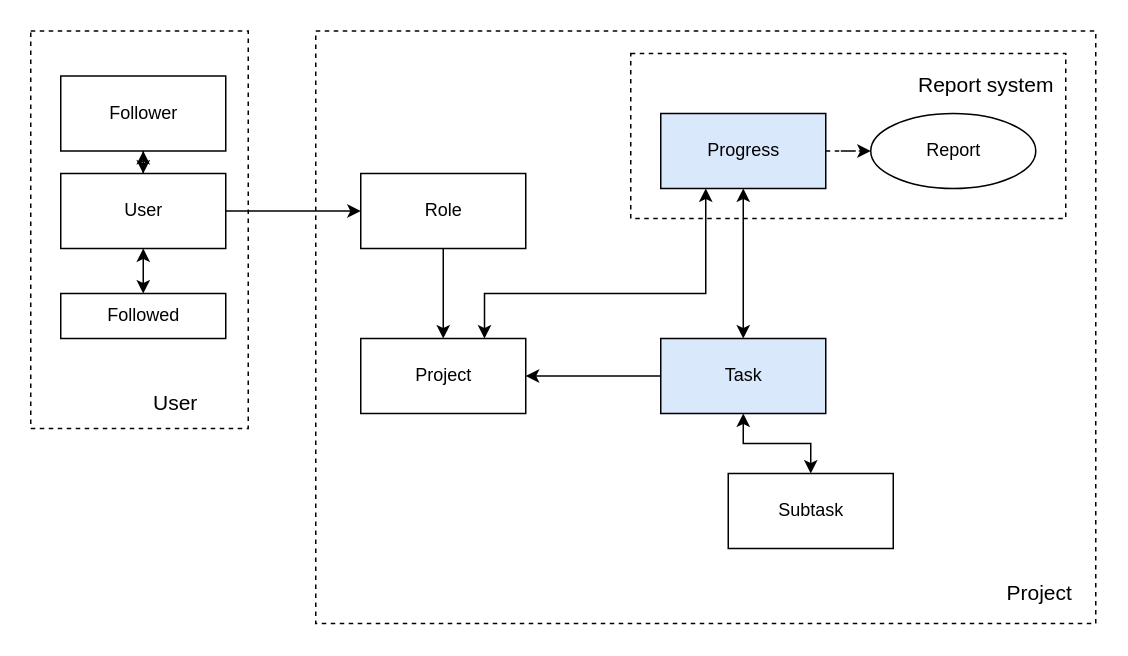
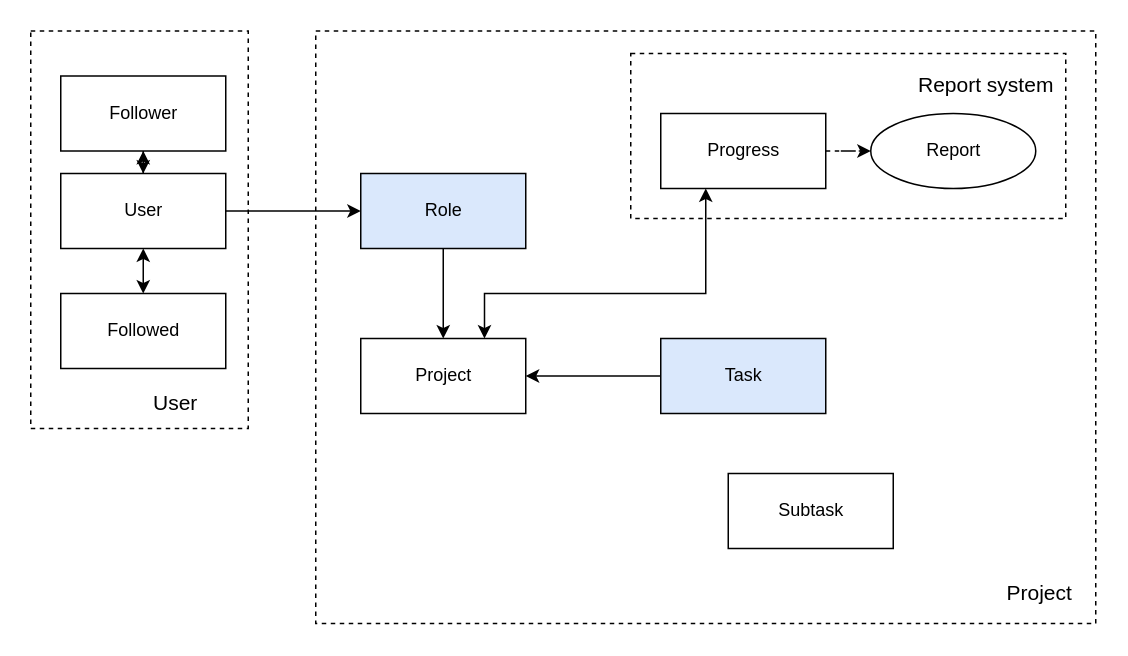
  <mxCell id="0" />
  <mxCell id="1" parent="0" />
  <mxCell id="2" value="" style="rounded=0;whiteSpace=wrap;html=1;fillColor=none;dashed=1;" vertex="1" parent="1"><mxGeometry x="210" y="20" width="520" height="395" as="geometry" /></mxCell>
  <mxCell id="3" value="" style="rounded=0;whiteSpace=wrap;html=1;fillColor=none;dashed=1;" vertex="1" parent="1"><mxGeometry x="420" y="35" width="290" height="110" as="geometry" /></mxCell>
  <mxCell id="4" value="Project" style="html=1;" vertex="1" parent="1"><mxGeometry x="240" y="225" width="110" height="50" as="geometry" /></mxCell>
  <mxCell id="5" style="edgeStyle=orthogonalEdgeStyle;rounded=0;orthogonalLoop=1;jettySize=auto;html=1;entryX=1;entryY=0.5;entryDx=0;entryDy=0;" edge="1" parent="1" source="6" target="4"><mxGeometry relative="1" as="geometry" /></mxCell>
  <mxCell id="6" value="Task&lt;br&gt;" style="html=1;fillColor=#dae8fc;" vertex="1" parent="1"><mxGeometry x="440" y="225" width="110" height="50" as="geometry" /></mxCell>
- <mxCell id="7" style="edgeStyle=orthogonalEdgeStyle;rounded=0;orthogonalLoop=1;jettySize=auto;html=1;startArrow=classic;startFill=1;" edge="1" parent="1" source="8" target="6"><mxGeometry relative="1" as="geometry" /></mxCell>
  <mxCell id="8" value="Subtask&lt;br&gt;" style="html=1;" vertex="1" parent="1"><mxGeometry x="485" y="315" width="110" height="50" as="geometry" /></mxCell>
  <mxCell id="9" style="edgeStyle=orthogonalEdgeStyle;rounded=0;orthogonalLoop=1;jettySize=auto;html=1;" edge="1" parent="1" source="12" target="14"><mxGeometry relative="1" as="geometry" /></mxCell>
  <mxCell id="10" style="edgeStyle=orthogonalEdgeStyle;rounded=0;orthogonalLoop=1;jettySize=auto;html=1;startArrow=classic;startFill=1;" edge="1" parent="1" source="12" target="19"><mxGeometry relative="1" as="geometry" /></mxCell>
  <mxCell id="11" style="edgeStyle=orthogonalEdgeStyle;rounded=0;orthogonalLoop=1;jettySize=auto;html=1;startArrow=classic;startFill=1;" edge="1" parent="1" source="12" target="20"><mxGeometry relative="1" as="geometry" /></mxCell>
  <mxCell id="12" value="User" style="html=1;" vertex="1" parent="1"><mxGeometry x="40" y="115" width="110" height="50" as="geometry" /></mxCell>
  <mxCell id="13" style="edgeStyle=orthogonalEdgeStyle;rounded=0;orthogonalLoop=1;jettySize=auto;html=1;" edge="1" parent="1" source="14" target="4"><mxGeometry relative="1" as="geometry" /></mxCell>
- <mxCell id="14" value="Role" style="html=1;" vertex="1" parent="1"><mxGeometry x="240" y="115" width="110" height="50" as="geometry" /></mxCell>
- <mxCell id="15" style="edgeStyle=orthogonalEdgeStyle;rounded=0;orthogonalLoop=1;jettySize=auto;html=1;entryX=0.5;entryY=0;entryDx=0;entryDy=0;startArrow=classic;startFill=1;" edge="1" parent="1" source="18" target="6"><mxGeometry relative="1" as="geometry" /></mxCell>
+ <mxCell id="14" value="Role" style="html=1;fillColor=#dae8fc;" vertex="1" parent="1"><mxGeometry x="240" y="115" width="110" height="50" as="geometry" /></mxCell>
  <mxCell id="16" style="edgeStyle=orthogonalEdgeStyle;rounded=0;orthogonalLoop=1;jettySize=auto;html=1;entryX=0.75;entryY=0;entryDx=0;entryDy=0;startArrow=classic;startFill=1;" edge="1" parent="1" source="18" target="4"><mxGeometry relative="1" as="geometry"><Array as="points"><mxPoint x="470" y="195" /><mxPoint x="323" y="195" /></Array></mxGeometry></mxCell>
  <mxCell id="17" value="" style="edgeStyle=orthogonalEdgeStyle;rounded=0;orthogonalLoop=1;jettySize=auto;html=1;startArrow=none;startFill=0;dashed=1;" edge="1" parent="1" source="18" target="21"><mxGeometry relative="1" as="geometry" /></mxCell>
- <mxCell id="18" value="Progress&lt;br&gt;" style="html=1;fillColor=#dae8fc;" vertex="1" parent="1"><mxGeometry x="440" y="75" width="110" height="50" as="geometry" /></mxCell>
- <mxCell id="19" value="Followed" style="html=1;" vertex="1" parent="1"><mxGeometry x="40" y="195" width="110" height="30" as="geometry" /></mxCell>
+ <mxCell id="18" value="Progress&lt;br&gt;" style="html=1;" vertex="1" parent="1"><mxGeometry x="440" y="75" width="110" height="50" as="geometry" /></mxCell>
+ <mxCell id="19" value="Followed" style="html=1;" vertex="1" parent="1"><mxGeometry x="40" y="195" width="110" height="50" as="geometry" /></mxCell>
  <mxCell id="20" value="Follower" style="html=1;" vertex="1" parent="1"><mxGeometry x="40" y="50" width="110" height="50" as="geometry" /></mxCell>
  <mxCell id="21" value="Report&lt;br&gt;" style="ellipse;html=1;" vertex="1" parent="1"><mxGeometry x="580" y="75" width="110" height="50" as="geometry" /></mxCell>
  <mxCell id="22" value="&lt;font style=&quot;font-size: 14px&quot;&gt;Report system&lt;/font&gt;" style="text;html=1;resizable=0;points=[];autosize=1;align=left;verticalAlign=top;spacingTop=-4;" vertex="1" parent="1"><mxGeometry x="610" y="45" width="110" height="20" as="geometry" /></mxCell>
  <mxCell id="23" value="&lt;font style=&quot;font-size: 14px&quot;&gt;Project&lt;/font&gt;" style="text;html=1;resizable=0;points=[];autosize=1;align=left;verticalAlign=top;spacingTop=-4;" vertex="1" parent="1"><mxGeometry x="669" y="383.5" width="60" height="20" as="geometry" /></mxCell>
  <mxCell id="24" value="" style="rounded=0;whiteSpace=wrap;html=1;fillColor=none;dashed=1;" vertex="1" parent="1"><mxGeometry x="20" y="20" width="145" height="265" as="geometry" /></mxCell>
  <mxCell id="25" value="&lt;font style=&quot;font-size: 14px&quot;&gt;User&lt;/font&gt;" style="text;html=1;resizable=0;points=[];autosize=1;align=left;verticalAlign=top;spacingTop=-4;" vertex="1" parent="1"><mxGeometry x="99.5" y="257" width="50" height="20" as="geometry" /></mxCell>
